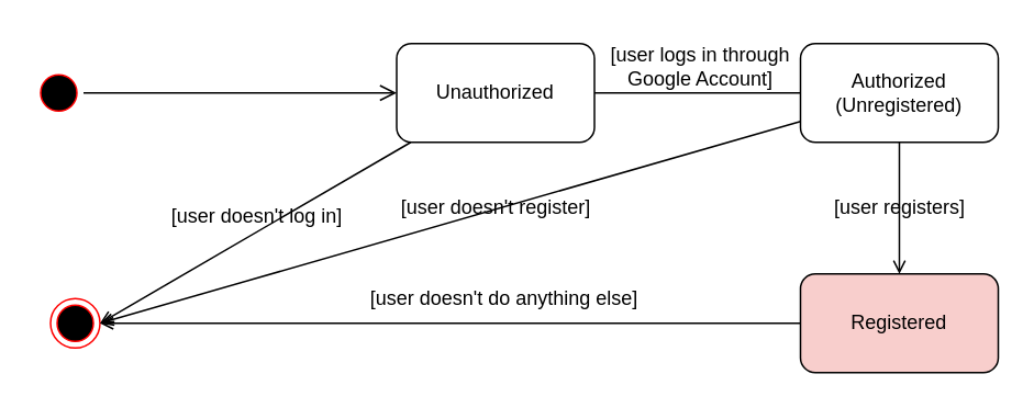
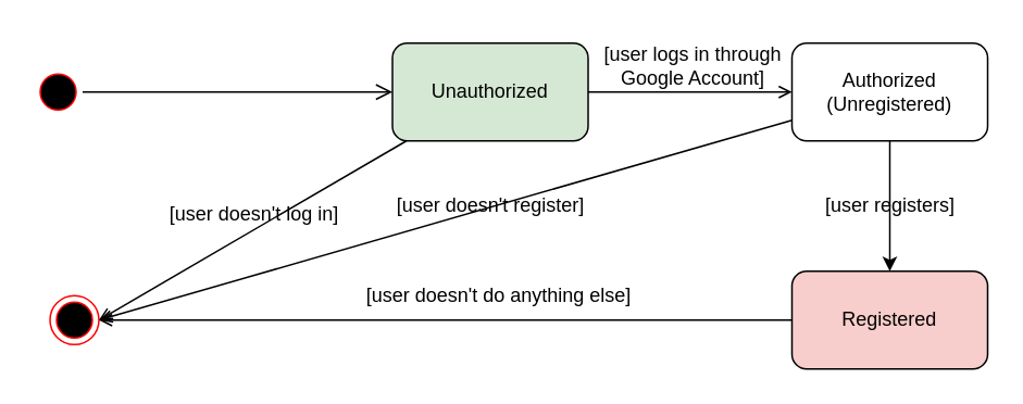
  <mxCell id="0" />
  <mxCell id="1" parent="0" />
  <mxCell id="2" value="" style="ellipse;html=1;shape=startState;fillColor=#000000;strokeColor=#ff0000;" vertex="1" parent="1"><mxGeometry x="20" y="41" width="30" height="30" as="geometry" /></mxCell>
  <mxCell id="3" value="" style="edgeStyle=orthogonalEdgeStyle;html=1;verticalAlign=bottom;endArrow=open;endSize=8;strokeColor=#000000;rounded=0;entryX=0;entryY=0.5;entryDx=0;entryDy=0;" edge="1" source="2" parent="1" target="6"><mxGeometry relative="1" as="geometry"><mxPoint x="120" y="56" as="targetPoint" /></mxGeometry></mxCell>
  <mxCell id="4" style="rounded=0;orthogonalLoop=1;jettySize=auto;html=1;entryX=1;entryY=0.5;entryDx=0;entryDy=0;endArrow=open;endFill=0;" edge="1" parent="1" source="6" target="7"><mxGeometry relative="1" as="geometry" /></mxCell>
- <mxCell id="5" style="edgeStyle=orthogonalEdgeStyle;rounded=0;orthogonalLoop=1;jettySize=auto;html=1;entryX=0;entryY=0.5;entryDx=0;entryDy=0;endArrow=none;endFill=0;" edge="1" parent="1" source="6" target="11"><mxGeometry relative="1" as="geometry" /></mxCell>
- <mxCell id="6" value="Unauthorized" style="rounded=1;whiteSpace=wrap;html=1;" vertex="1" parent="1"><mxGeometry x="240" y="26" width="120" height="60" as="geometry" /></mxCell>
+ <mxCell id="5" style="edgeStyle=orthogonalEdgeStyle;rounded=0;orthogonalLoop=1;jettySize=auto;html=1;entryX=0;entryY=0.5;entryDx=0;entryDy=0;endArrow=open;endFill=0;" edge="1" parent="1" source="6" target="11"><mxGeometry relative="1" as="geometry" /></mxCell>
+ <mxCell id="6" value="Unauthorized" style="rounded=1;whiteSpace=wrap;html=1;fillColor=#d5e8d4;" vertex="1" parent="1"><mxGeometry x="240" y="26" width="120" height="60" as="geometry" /></mxCell>
  <mxCell id="7" value="" style="ellipse;html=1;shape=endState;fillColor=#000000;strokeColor=#ff0000;" vertex="1" parent="1"><mxGeometry x="30" y="181" width="30" height="30" as="geometry" /></mxCell>
  <mxCell id="8" value="[user doesn't log in]" style="text;html=1;align=center;verticalAlign=middle;resizable=0;points=[];autosize=1;strokeColor=none;fillColor=none;rotation=0;" vertex="1" parent="1"><mxGeometry x="90" y="116" width="130" height="30" as="geometry" /></mxCell>
  <mxCell id="9" style="rounded=0;orthogonalLoop=1;jettySize=auto;html=1;entryX=1;entryY=0.5;entryDx=0;entryDy=0;endArrow=open;endFill=0;" edge="1" parent="1" source="11" target="7"><mxGeometry relative="1" as="geometry" /></mxCell>
- <mxCell id="10" style="edgeStyle=orthogonalEdgeStyle;rounded=0;orthogonalLoop=1;jettySize=auto;html=1;entryX=0.5;entryY=0;entryDx=0;entryDy=0;endArrow=open;" edge="1" parent="1" source="11" target="15"><mxGeometry relative="1" as="geometry" /></mxCell>
+ <mxCell id="10" style="edgeStyle=orthogonalEdgeStyle;rounded=0;orthogonalLoop=1;jettySize=auto;html=1;entryX=0.5;entryY=0;entryDx=0;entryDy=0;" edge="1" parent="1" source="11" target="15"><mxGeometry relative="1" as="geometry" /></mxCell>
  <mxCell id="11" value="Authorized&lt;br&gt;(Unregistered)" style="rounded=1;whiteSpace=wrap;html=1;" vertex="1" parent="1"><mxGeometry x="485" y="26" width="120" height="60" as="geometry" /></mxCell>
  <mxCell id="12" value="[user logs in through&lt;br&gt;Google Account]" style="text;html=1;align=center;verticalAlign=middle;resizable=0;points=[];autosize=1;strokeColor=none;fillColor=none;" vertex="1" parent="1"><mxGeometry x="359" y="20" width="130" height="40" as="geometry" /></mxCell>
  <mxCell id="13" value="[user doesn't register]" style="text;html=1;align=center;verticalAlign=middle;resizable=0;points=[];autosize=1;strokeColor=none;fillColor=none;rotation=0;" vertex="1" parent="1"><mxGeometry x="230" y="111" width="140" height="30" as="geometry" /></mxCell>
  <mxCell id="14" style="edgeStyle=orthogonalEdgeStyle;rounded=0;orthogonalLoop=1;jettySize=auto;html=1;endArrow=open;endFill=0;" edge="1" parent="1" source="15"><mxGeometry relative="1" as="geometry"><mxPoint x="60" y="196" as="targetPoint" /></mxGeometry></mxCell>
  <mxCell id="15" value="Registered" style="rounded=1;whiteSpace=wrap;html=1;fillColor=#f8cecc;" vertex="1" parent="1"><mxGeometry x="485" y="166" width="120" height="60" as="geometry" /></mxCell>
  <mxCell id="16" value="[user registers]" style="text;html=1;align=center;verticalAlign=middle;resizable=0;points=[];autosize=1;strokeColor=none;fillColor=none;rotation=0;" vertex="1" parent="1"><mxGeometry x="495" y="111" width="100" height="30" as="geometry" /></mxCell>
  <mxCell id="17" value="[user doesn't do anything else]" style="text;html=1;align=center;verticalAlign=middle;resizable=0;points=[];autosize=1;strokeColor=none;fillColor=none;rotation=0;" vertex="1" parent="1"><mxGeometry x="210" y="166" width="190" height="30" as="geometry" /></mxCell>
